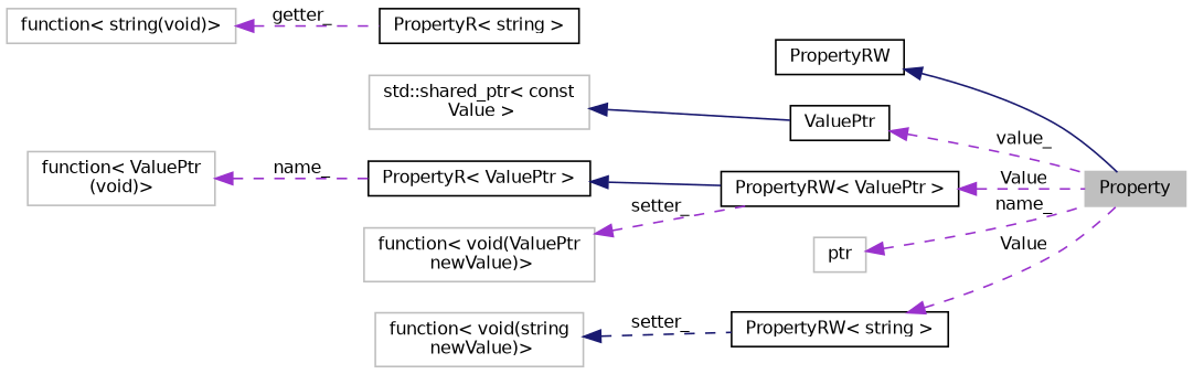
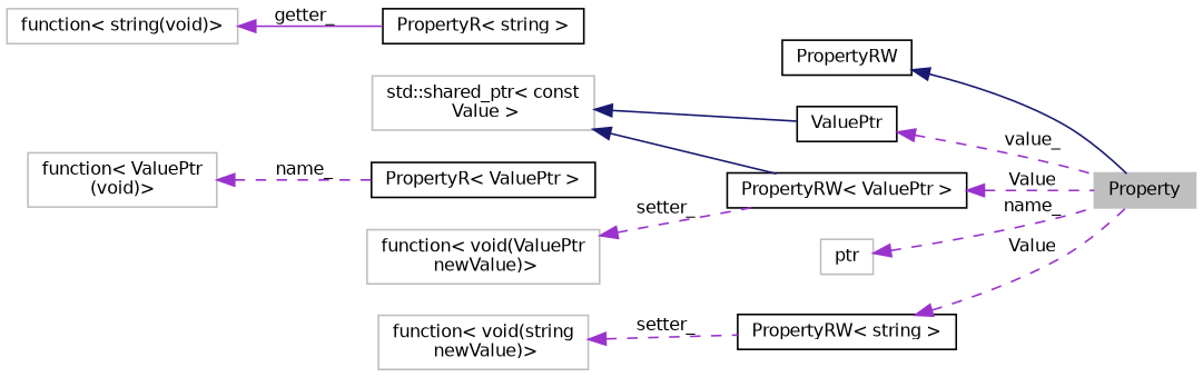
  digraph {
    rankdir=LR
    node [color=grey75 fillcolor=white fontname=Helvetica fontsize=10 shape=record style=filled]
    edge [color=darkorchid3 dir=back fontname=Helvetica fontsize=10 labelfontname=Helvetica labelfontsize=10 style=dashed]
    n1 [fillcolor=grey75 fontcolor=black height=0.2 label=Property width=0.4]
    n2 [color=black height=0.2 label=PropertyRW width=0.4]
    n3 [color=black height=0.2 label=ValuePtr width=0.4]
    n4 [height=0.2 label="std::shared_ptr\< const\l Value \>" width=0.4]
    n5 [color=black height=0.2 label="PropertyRW\< ValuePtr \>" width=0.4]
    n6 [color=black height=0.2 label="PropertyR\< ValuePtr \>" width=0.4]
    n7 [height=0.2 label="function\< ValuePtr\l(void)\>" width=0.4]
    n8 [height=0.2 label="function\< void(ValuePtr\l newValue)\>" width=0.4]
    n9 [height=0.2 label=ptr width=0.4]
    n10 [color=black height=0.2 label="PropertyRW\< string \>" width=0.4]
    n11 [color=black height=0.2 label="PropertyR\< string \>" width=0.4]
    n12 [height=0.2 label="function\< string(void)\>" width=0.4]
    n13 [height=0.2 label="function\< void(string\l newValue)\>" width=0.4]
    n2 -> n1 [color=midnightblue style=solid]
    n3 -> n1 [label=" value_"]
    n4 -> n3 [color=midnightblue style=solid]
    n5 -> n1 [label=" Value"]
-   n6 -> n5 [color=midnightblue style=solid]
+   n4 -> n5 [color=midnightblue style=solid]
    n7 -> n6 [label=" name_"]
    n8 -> n5 [label=" setter_"]
    n9 -> n1 [label=" name_"]
    n10 -> n1 [label=" Value"]
-   n12 -> n11 [label=" getter_"]
-   n13 -> n10 [color=midnightblue label=" setter_"]
+   n12 -> n11 [label=" getter_" style=solid]
+   n13 -> n10 [label=" setter_"]
  }
